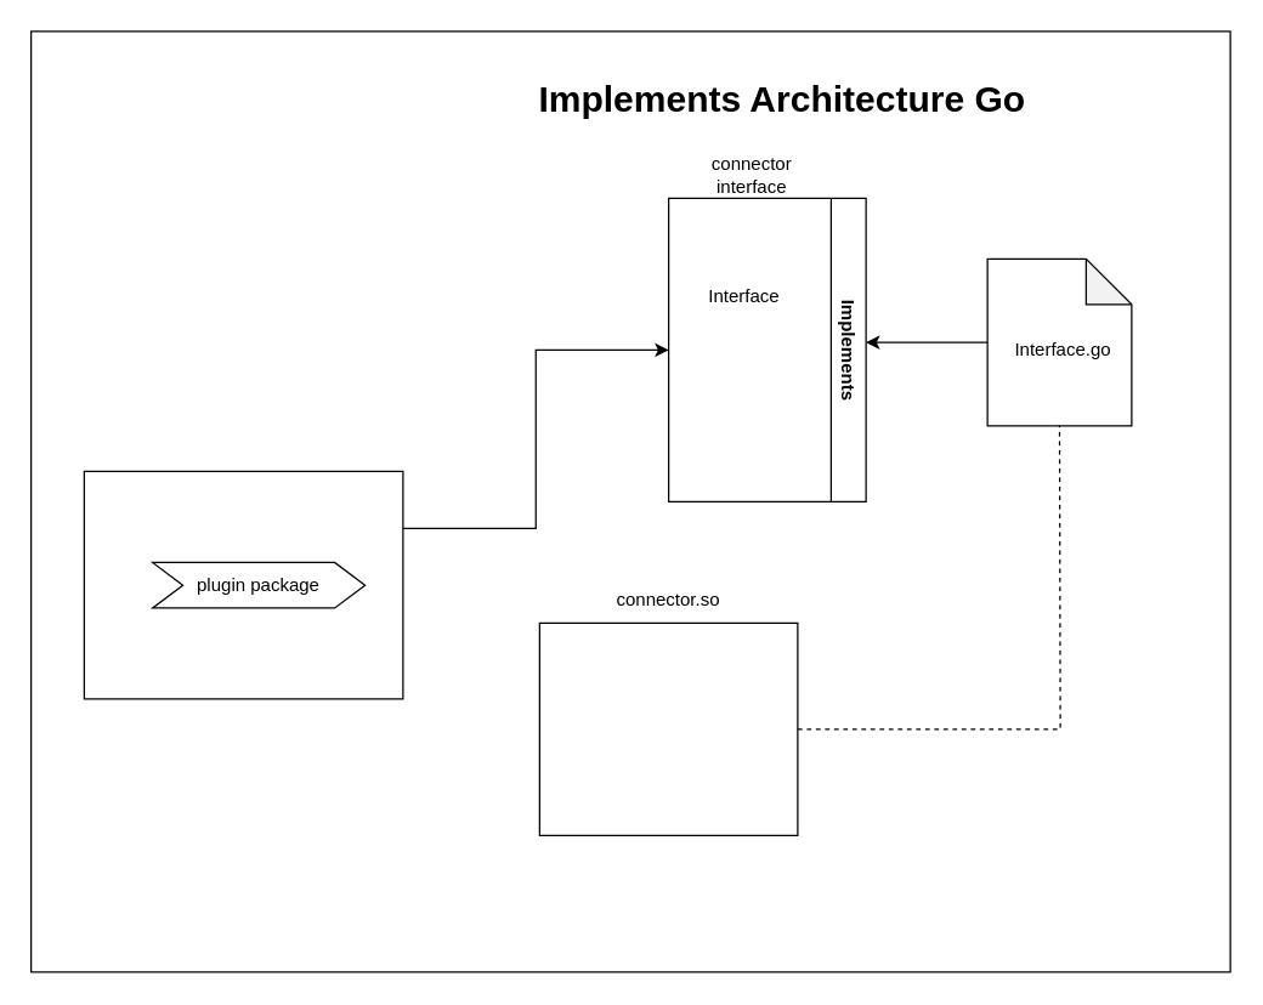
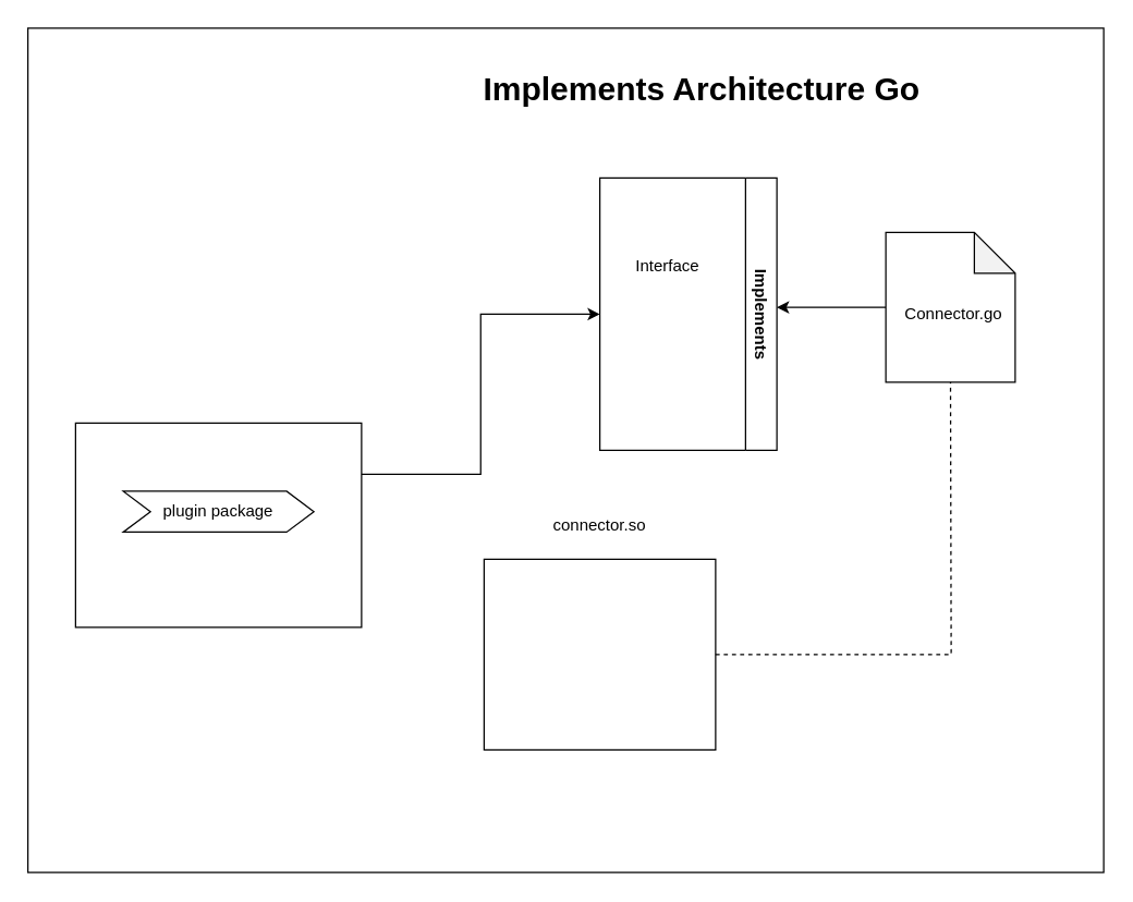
  <mxCell id="0" />
  <mxCell id="1" parent="0" />
  <mxCell id="2" value="" style="rounded=0;whiteSpace=wrap;html=1;" vertex="1" parent="1"><mxGeometry x="20" y="20" width="790" height="620" as="geometry" /></mxCell>
  <mxCell id="3" style="edgeStyle=orthogonalEdgeStyle;rounded=0;orthogonalLoop=1;jettySize=auto;html=1;exitX=0;exitY=0.5;exitDx=0;exitDy=0;exitPerimeter=0;" edge="1" parent="1" source="4"><mxGeometry relative="1" as="geometry"><mxPoint x="570" y="225" as="targetPoint" /></mxGeometry></mxCell>
  <mxCell id="4" value="" style="shape=note;whiteSpace=wrap;html=1;backgroundOutline=1;darkOpacity=0.05;" vertex="1" parent="1"><mxGeometry x="650" y="170" width="95" height="110" as="geometry" /></mxCell>
- <mxCell id="5" value="Interface.go" style="text;html=1;align=center;verticalAlign=middle;whiteSpace=wrap;rounded=0;" vertex="1" parent="1"><mxGeometry x="655" y="215" width="90" height="30" as="geometry" /></mxCell>
+ <mxCell id="5" value="Connector.go" style="text;html=1;align=center;verticalAlign=middle;whiteSpace=wrap;rounded=0;" vertex="1" parent="1"><mxGeometry x="655" y="215" width="90" height="30" as="geometry" /></mxCell>
  <mxCell id="6" style="edgeStyle=orthogonalEdgeStyle;rounded=0;orthogonalLoop=1;jettySize=auto;html=1;exitX=0.25;exitY=0;exitDx=0;exitDy=0;entryX=1;entryY=0.5;entryDx=0;entryDy=0;" edge="1" parent="1" source="7" target="9"><mxGeometry relative="1" as="geometry" /></mxCell>
  <mxCell id="7" value="" style="rounded=0;whiteSpace=wrap;html=1;direction=south;" vertex="1" parent="1"><mxGeometry x="55" y="310" width="210" height="150" as="geometry" /></mxCell>
  <mxCell id="8" value="" style="rounded=0;whiteSpace=wrap;html=1;" vertex="1" parent="1"><mxGeometry x="355" y="410" width="170" height="140" as="geometry" /></mxCell>
  <mxCell id="9" value="Implements" style="swimlane;horizontal=0;whiteSpace=wrap;html=1;rotation=-180;" vertex="1" parent="1"><mxGeometry x="440" y="130" width="130" height="200" as="geometry" /></mxCell>
  <mxCell id="10" value="Interface" style="text;html=1;align=center;verticalAlign=middle;whiteSpace=wrap;rounded=0;" vertex="1" parent="9"><mxGeometry x="20" y="50" width="60" height="30" as="geometry" /></mxCell>
- <mxCell id="11" value="plugin package" style="shape=step;perimeter=stepPerimeter;whiteSpace=wrap;html=1;fixedSize=1;" vertex="1" parent="1"><mxGeometry x="100" y="370" width="140" height="30" as="geometry" /></mxCell>
- <mxCell id="12" value="connector.so" style="text;html=1;align=center;verticalAlign=middle;whiteSpace=wrap;rounded=0;" vertex="1" parent="1"><mxGeometry x="395" y="380" width="90" height="30" as="geometry" /></mxCell>
+ <mxCell id="11" value="plugin package" style="shape=step;perimeter=stepPerimeter;whiteSpace=wrap;html=1;fixedSize=1;" vertex="1" parent="1"><mxGeometry x="90" y="360" width="140" height="30" as="geometry" /></mxCell>
+ <mxCell id="12" value="connector.so" style="text;html=1;align=center;verticalAlign=middle;whiteSpace=wrap;rounded=0;" vertex="1" parent="1"><mxGeometry x="395" y="370" width="90" height="30" as="geometry" /></mxCell>
  <mxCell id="13" value="" style="endArrow=none;dashed=1;html=1;rounded=0;entryX=0.5;entryY=1;entryDx=0;entryDy=0;entryPerimeter=0;exitX=1;exitY=0.5;exitDx=0;exitDy=0;" edge="1" parent="1" source="8" target="4"><mxGeometry width="50" height="50" relative="1" as="geometry"><mxPoint x="330" y="410" as="sourcePoint" /><mxPoint x="380" y="360" as="targetPoint" /><Array as="points"><mxPoint x="698" y="480" /></Array></mxGeometry></mxCell>
- <mxCell id="14" value="connector interface" style="text;html=1;align=center;verticalAlign=middle;whiteSpace=wrap;rounded=0;" vertex="1" parent="1"><mxGeometry x="465" y="100" width="60" height="30" as="geometry" /></mxCell>
  <mxCell id="15" value="&lt;h1&gt;Implements Architecture Go&lt;/h1&gt;" style="text;html=1;align=center;verticalAlign=middle;whiteSpace=wrap;rounded=0;" vertex="1" parent="1"><mxGeometry x="340" y="30" width="350" height="70" as="geometry" /></mxCell>
